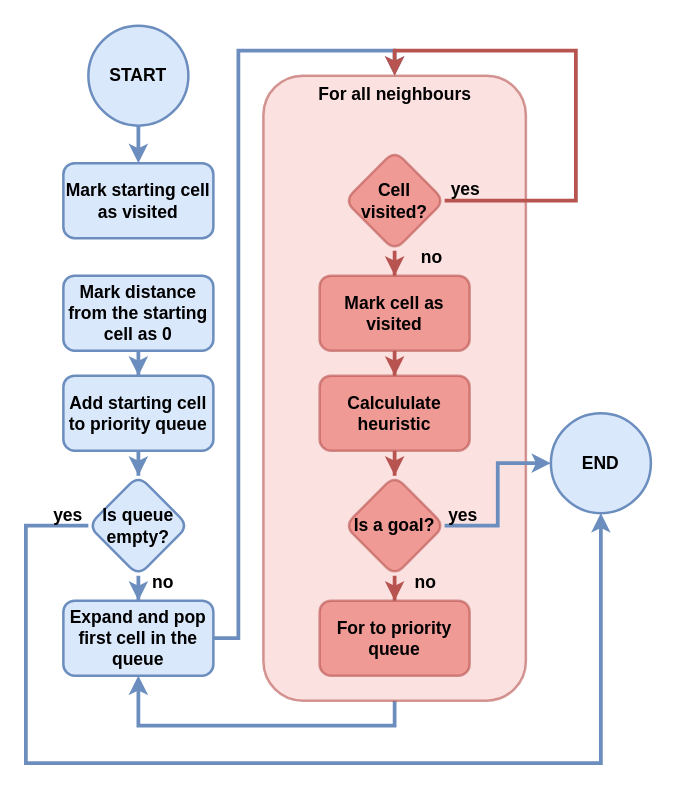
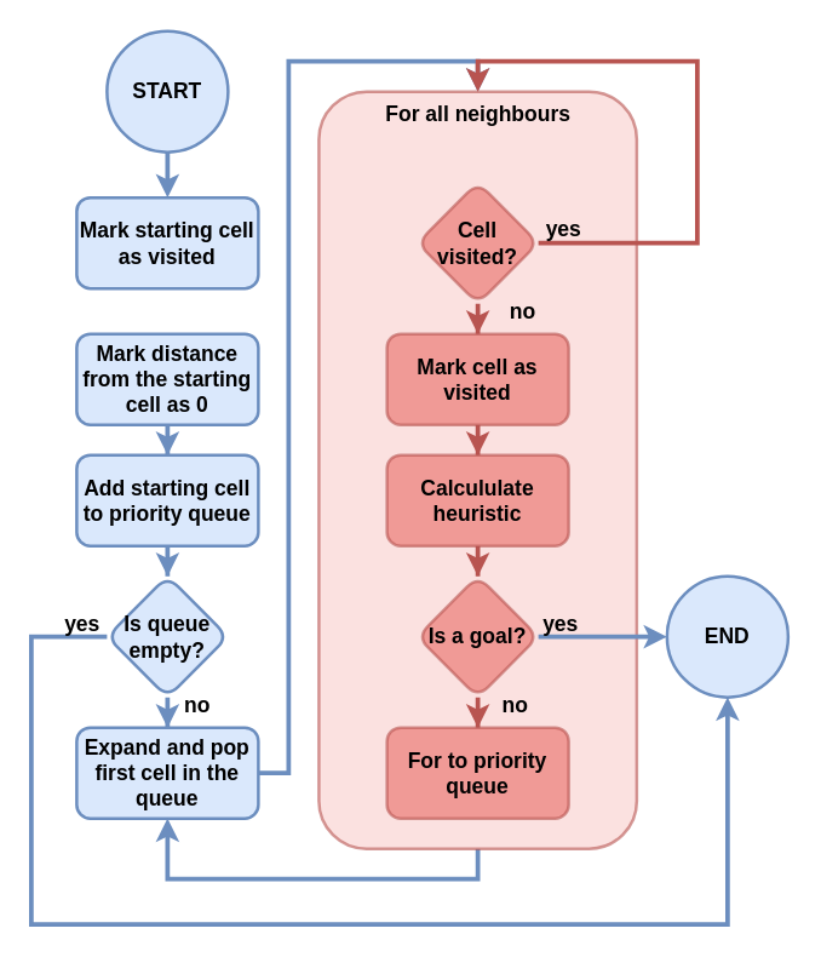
  <mxCell id="0" />
  <mxCell id="1" parent="0" />
  <mxCell id="2" value="Mark starting cell as visited" style="rounded=1;whiteSpace=wrap;html=1;fillColor=#dae8fc;strokeColor=#6c8ebf;strokeWidth=2;fontStyle=1;fontSize=14;" parent="1" vertex="1"><mxGeometry x="50" y="130" width="120" height="60" as="geometry" /></mxCell>
  <mxCell id="3" style="edgeStyle=orthogonalEdgeStyle;rounded=0;orthogonalLoop=1;jettySize=auto;html=1;entryX=0.5;entryY=0;entryDx=0;entryDy=0;fillColor=#dae8fc;strokeColor=#6c8ebf;strokeWidth=3;" parent="1" source="4" target="6" edge="1"><mxGeometry relative="1" as="geometry" /></mxCell>
  <mxCell id="4" value="Mark distance from the starting cell as 0" style="rounded=1;whiteSpace=wrap;html=1;fillColor=#dae8fc;strokeColor=#6c8ebf;strokeWidth=2;fontStyle=1;fontSize=14;" parent="1" vertex="1"><mxGeometry x="50" y="220" width="120" height="60" as="geometry" /></mxCell>
  <mxCell id="5" style="edgeStyle=orthogonalEdgeStyle;rounded=0;orthogonalLoop=1;jettySize=auto;html=1;entryX=0.5;entryY=0;entryDx=0;entryDy=0;fillColor=#dae8fc;strokeColor=#6c8ebf;strokeWidth=3;" parent="1" source="6" target="28" edge="1"><mxGeometry relative="1" as="geometry" /></mxCell>
  <mxCell id="6" value="Add starting cell to priority queue" style="rounded=1;whiteSpace=wrap;html=1;fillColor=#dae8fc;strokeColor=#6c8ebf;strokeWidth=2;fontStyle=1;fontSize=14;" parent="1" vertex="1"><mxGeometry x="50" y="300" width="120" height="60" as="geometry" /></mxCell>
  <mxCell id="7" style="edgeStyle=orthogonalEdgeStyle;rounded=0;orthogonalLoop=1;jettySize=auto;html=1;entryX=0.5;entryY=0;entryDx=0;entryDy=0;fillColor=#dae8fc;strokeColor=#6c8ebf;strokeWidth=3;" parent="1" source="8" target="10" edge="1"><mxGeometry relative="1" as="geometry" /></mxCell>
  <mxCell id="8" value="Expand and pop first cell in the queue" style="rounded=1;whiteSpace=wrap;html=1;fillColor=#dae8fc;strokeColor=#6c8ebf;strokeWidth=2;fontStyle=1;fontSize=14;" parent="1" vertex="1"><mxGeometry x="50" y="480" width="120" height="60" as="geometry" /></mxCell>
  <mxCell id="9" style="edgeStyle=orthogonalEdgeStyle;rounded=0;orthogonalLoop=1;jettySize=auto;html=1;entryX=0.5;entryY=1;entryDx=0;entryDy=0;exitX=0.5;exitY=1;exitDx=0;exitDy=0;fillColor=#dae8fc;strokeColor=#6c8ebf;strokeWidth=3;" parent="1" source="10" target="8" edge="1"><mxGeometry relative="1" as="geometry" /></mxCell>
  <mxCell id="10" value="" style="rounded=1;whiteSpace=wrap;html=1;fillColor=#f8cecc;strokeColor=#b85450;strokeWidth=2;opacity=60;" parent="1" vertex="1"><mxGeometry x="210" y="60" width="210" height="500" as="geometry" /></mxCell>
  <mxCell id="11" style="edgeStyle=orthogonalEdgeStyle;rounded=0;orthogonalLoop=1;jettySize=auto;html=1;entryX=0.5;entryY=0;entryDx=0;entryDy=0;fillColor=#f8cecc;strokeColor=#b85450;strokeWidth=3;" parent="1" source="13" target="10" edge="1"><mxGeometry relative="1" as="geometry"><mxPoint x="320" y="30" as="targetPoint" /><Array as="points"><mxPoint x="460" y="160" /><mxPoint x="460" y="40" /><mxPoint x="315" y="40" /></Array></mxGeometry></mxCell>
  <mxCell id="12" style="edgeStyle=orthogonalEdgeStyle;rounded=0;orthogonalLoop=1;jettySize=auto;html=1;fillColor=#f8cecc;strokeColor=#b85450;strokeWidth=3;" parent="1" source="13" target="17" edge="1"><mxGeometry relative="1" as="geometry" /></mxCell>
  <mxCell id="13" value="Cell visited?" style="rhombus;whiteSpace=wrap;html=1;fillColor=#EA6B66;strokeColor=#b85450;strokeWidth=2;fontStyle=1;fontSize=14;opacity=60;rounded=1;" parent="1" vertex="1"><mxGeometry x="275" y="120" width="80" height="80" as="geometry" /></mxCell>
  <mxCell id="14" style="edgeStyle=orthogonalEdgeStyle;rounded=0;orthogonalLoop=1;jettySize=auto;html=1;fillColor=#f8cecc;strokeColor=#b85450;strokeWidth=3;" parent="1" source="15" target="20" edge="1"><mxGeometry relative="1" as="geometry" /></mxCell>
  <mxCell id="15" value="Calcululate heuristic" style="rounded=1;whiteSpace=wrap;html=1;fillColor=#EA6B66;strokeColor=#b85450;strokeWidth=2;fontStyle=1;fontSize=14;opacity=60;" parent="1" vertex="1"><mxGeometry x="255" y="300" width="120" height="60" as="geometry" /></mxCell>
  <mxCell id="16" style="edgeStyle=orthogonalEdgeStyle;rounded=0;orthogonalLoop=1;jettySize=auto;html=1;fillColor=#f8cecc;strokeColor=#b85450;strokeWidth=3;" parent="1" source="17" target="15" edge="1"><mxGeometry relative="1" as="geometry" /></mxCell>
  <mxCell id="17" value="Mark cell as visited" style="rounded=1;whiteSpace=wrap;html=1;fillColor=#EA6B66;strokeColor=#b85450;strokeWidth=2;fontStyle=1;fontSize=14;opacity=60;" parent="1" vertex="1"><mxGeometry x="255" y="220" width="120" height="60" as="geometry" /></mxCell>
  <mxCell id="18" style="edgeStyle=orthogonalEdgeStyle;rounded=0;orthogonalLoop=1;jettySize=auto;html=1;entryX=0;entryY=0.5;entryDx=0;entryDy=0;strokeColor=#6c8ebf;fillColor=#dae8fc;strokeWidth=3;" parent="1" source="20" target="21" edge="1"><mxGeometry relative="1" as="geometry" /></mxCell>
  <mxCell id="19" style="edgeStyle=orthogonalEdgeStyle;rounded=0;orthogonalLoop=1;jettySize=auto;html=1;fillColor=#f8cecc;strokeColor=#b85450;strokeWidth=3;" parent="1" source="20" target="25" edge="1"><mxGeometry relative="1" as="geometry" /></mxCell>
  <mxCell id="20" value="Is a goal?" style="rhombus;whiteSpace=wrap;html=1;fillColor=#EA6B66;strokeColor=#b85450;strokeWidth=2;fontStyle=1;fontSize=14;opacity=60;rounded=1;" parent="1" vertex="1"><mxGeometry x="275" y="380" width="80" height="80" as="geometry" /></mxCell>
- <mxCell id="21" value="END" style="ellipse;whiteSpace=wrap;html=1;aspect=fixed;fillColor=#dae8fc;strokeColor=#6c8ebf;strokeWidth=2;fontStyle=1;fontSize=14;" parent="1" vertex="1"><mxGeometry x="440" y="330" width="80" height="80" as="geometry" /></mxCell>
+ <mxCell id="21" value="END" style="ellipse;whiteSpace=wrap;html=1;aspect=fixed;fillColor=#dae8fc;strokeColor=#6c8ebf;strokeWidth=2;fontStyle=1;fontSize=14;" parent="1" vertex="1"><mxGeometry x="440" y="380" width="80" height="80" as="geometry" /></mxCell>
  <mxCell id="22" style="edgeStyle=orthogonalEdgeStyle;rounded=0;orthogonalLoop=1;jettySize=auto;html=1;entryX=0.5;entryY=0;entryDx=0;entryDy=0;fillColor=#dae8fc;strokeColor=#6c8ebf;strokeWidth=3;" parent="1" source="23" target="2" edge="1"><mxGeometry relative="1" as="geometry" /></mxCell>
  <mxCell id="23" value="START" style="ellipse;whiteSpace=wrap;html=1;aspect=fixed;fillColor=#dae8fc;strokeColor=#6c8ebf;strokeWidth=2;fontStyle=1;fontSize=14;" parent="1" vertex="1"><mxGeometry x="70" y="20" width="80" height="80" as="geometry" /></mxCell>
  <mxCell id="24" value="For all neighbours" style="text;html=1;strokeColor=none;fillColor=none;align=center;verticalAlign=middle;whiteSpace=wrap;rounded=0;fontSize=14;fontStyle=1" parent="1" vertex="1"><mxGeometry x="252.5" y="60" width="125" height="30" as="geometry" /></mxCell>
  <mxCell id="25" value="For to priority queue" style="rounded=1;whiteSpace=wrap;html=1;fillColor=#EA6B66;strokeColor=#b85450;strokeWidth=2;fontStyle=1;fontSize=14;opacity=60;" parent="1" vertex="1"><mxGeometry x="255" y="480" width="120" height="60" as="geometry" /></mxCell>
  <mxCell id="26" style="edgeStyle=orthogonalEdgeStyle;rounded=0;orthogonalLoop=1;jettySize=auto;html=1;entryX=0.5;entryY=0;entryDx=0;entryDy=0;fillColor=#dae8fc;strokeColor=#6c8ebf;strokeWidth=3;" parent="1" source="28" target="8" edge="1"><mxGeometry relative="1" as="geometry" /></mxCell>
  <mxCell id="27" style="edgeStyle=orthogonalEdgeStyle;rounded=0;orthogonalLoop=1;jettySize=auto;html=1;entryX=0.5;entryY=1;entryDx=0;entryDy=0;fillColor=#dae8fc;strokeColor=#6c8ebf;strokeWidth=3;" parent="1" source="28" target="21" edge="1"><mxGeometry relative="1" as="geometry"><Array as="points"><mxPoint x="20" y="420" /><mxPoint x="20" y="610" /><mxPoint x="480" y="610" /></Array></mxGeometry></mxCell>
  <mxCell id="28" value="Is queue empty?" style="rhombus;whiteSpace=wrap;html=1;fillColor=#dae8fc;strokeColor=#6c8ebf;strokeWidth=2;fontStyle=1;fontSize=14;rounded=1;" parent="1" vertex="1"><mxGeometry x="70" y="380" width="80" height="80" as="geometry" /></mxCell>
  <mxCell id="29" value="yes" style="text;html=1;strokeColor=none;fillColor=none;align=center;verticalAlign=middle;whiteSpace=wrap;rounded=0;fontSize=14;fontStyle=1" parent="1" vertex="1"><mxGeometry x="24" y="397" width="60" height="30" as="geometry" /></mxCell>
  <mxCell id="30" value="yes" style="text;html=1;strokeColor=none;fillColor=none;align=center;verticalAlign=middle;whiteSpace=wrap;rounded=0;fontSize=14;fontStyle=1" parent="1" vertex="1"><mxGeometry x="340" y="397" width="60" height="30" as="geometry" /></mxCell>
  <mxCell id="31" value="yes" style="text;html=1;strokeColor=none;fillColor=none;align=center;verticalAlign=middle;whiteSpace=wrap;rounded=0;fontSize=14;fontStyle=1" parent="1" vertex="1"><mxGeometry x="342" y="136" width="60" height="30" as="geometry" /></mxCell>
  <mxCell id="32" value="no" style="text;html=1;strokeColor=none;fillColor=none;align=center;verticalAlign=middle;whiteSpace=wrap;rounded=0;fontStyle=1;fontSize=14;" parent="1" vertex="1"><mxGeometry x="330" y="190" width="30" height="30" as="geometry" /></mxCell>
  <mxCell id="33" value="no" style="text;html=1;strokeColor=none;fillColor=none;align=center;verticalAlign=middle;whiteSpace=wrap;rounded=0;fontSize=14;fontStyle=1" parent="1" vertex="1"><mxGeometry x="320" y="450" width="40" height="30" as="geometry" /></mxCell>
  <mxCell id="34" value="no" style="text;html=1;strokeColor=none;fillColor=none;align=center;verticalAlign=middle;whiteSpace=wrap;rounded=0;fontSize=14;fontStyle=1" parent="1" vertex="1"><mxGeometry x="110" y="450" width="40" height="30" as="geometry" /></mxCell>
